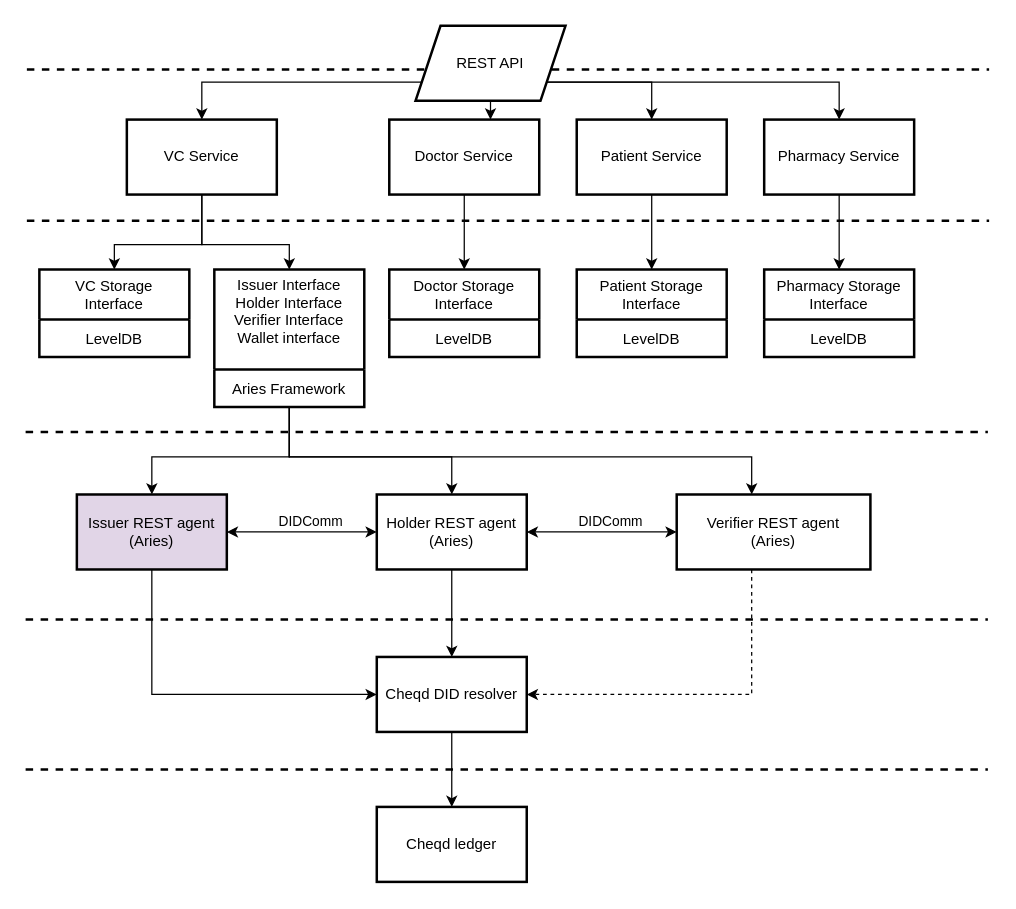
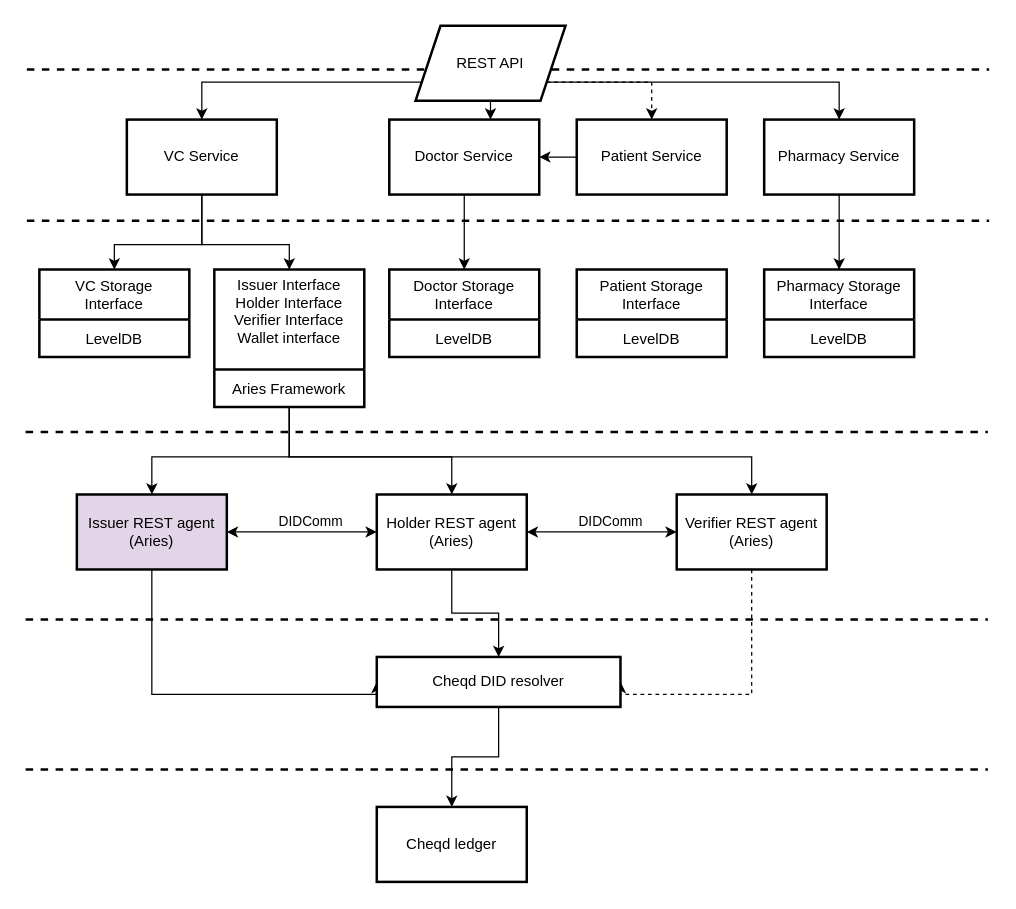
  <mxCell id="0" />
  <mxCell id="1" parent="0" />
  <mxCell id="2" style="edgeStyle=orthogonalEdgeStyle;rounded=0;orthogonalLoop=1;jettySize=auto;html=1;entryX=0.5;entryY=0;entryDx=0;entryDy=0;strokeWidth=1;" edge="1" parent="1" source="3" target="19"><mxGeometry relative="1" as="geometry" /></mxCell>
  <mxCell id="3" value="Doctor Service" style="rounded=0;whiteSpace=wrap;html=1;strokeWidth=2;" vertex="1" parent="1"><mxGeometry x="311" y="95" width="120" height="60" as="geometry" /></mxCell>
  <mxCell id="4" style="edgeStyle=orthogonalEdgeStyle;rounded=0;orthogonalLoop=1;jettySize=auto;html=1;entryX=0.5;entryY=0;entryDx=0;entryDy=0;strokeWidth=1;" edge="1" parent="1" source="6" target="35"><mxGeometry relative="1" as="geometry"><Array as="points"><mxPoint x="161" y="195" /><mxPoint x="91" y="195" /></Array></mxGeometry></mxCell>
  <mxCell id="5" style="edgeStyle=orthogonalEdgeStyle;rounded=0;orthogonalLoop=1;jettySize=auto;html=1;strokeWidth=1;" edge="1" parent="1" source="6" target="17"><mxGeometry relative="1" as="geometry"><Array as="points"><mxPoint x="161" y="195" /><mxPoint x="231" y="195" /></Array></mxGeometry></mxCell>
  <mxCell id="6" value="VC Service" style="rounded=0;whiteSpace=wrap;html=1;strokeWidth=2;" vertex="1" parent="1"><mxGeometry x="101" y="95" width="120" height="60" as="geometry" /></mxCell>
- <mxCell id="7" style="edgeStyle=orthogonalEdgeStyle;rounded=0;orthogonalLoop=1;jettySize=auto;html=1;entryX=0.5;entryY=0;entryDx=0;entryDy=0;strokeWidth=1;" edge="1" parent="1" source="8" target="21"><mxGeometry relative="1" as="geometry" /></mxCell>
+ <mxCell id="7" style="edgeStyle=orthogonalEdgeStyle;rounded=0;orthogonalLoop=1;jettySize=auto;html=1;strokeWidth=1;" edge="1" parent="1" source="8" target="3"><mxGeometry relative="1" as="geometry" /></mxCell>
  <mxCell id="8" value="Patient Service" style="rounded=0;whiteSpace=wrap;html=1;strokeWidth=2;" vertex="1" parent="1"><mxGeometry x="461" y="95" width="120" height="60" as="geometry" /></mxCell>
  <mxCell id="9" style="edgeStyle=orthogonalEdgeStyle;rounded=0;orthogonalLoop=1;jettySize=auto;html=1;entryX=0.5;entryY=0;entryDx=0;entryDy=0;strokeWidth=1;" edge="1" parent="1" source="10" target="23"><mxGeometry relative="1" as="geometry" /></mxCell>
  <mxCell id="10" value="Pharmacy Service" style="rounded=0;whiteSpace=wrap;html=1;strokeWidth=2;" vertex="1" parent="1"><mxGeometry x="611" y="95" width="120" height="60" as="geometry" /></mxCell>
  <mxCell id="11" value="" style="endArrow=none;dashed=1;html=1;rounded=0;strokeWidth=2;" edge="1" parent="1"><mxGeometry width="50" height="50" relative="1" as="geometry"><mxPoint x="21" y="55" as="sourcePoint" /><mxPoint x="791" y="55" as="targetPoint" /></mxGeometry></mxCell>
  <mxCell id="12" value="" style="endArrow=none;dashed=1;html=1;rounded=0;strokeWidth=2;" edge="1" parent="1"><mxGeometry width="50" height="50" relative="1" as="geometry"><mxPoint x="20" y="345" as="sourcePoint" /><mxPoint x="790" y="345" as="targetPoint" /></mxGeometry></mxCell>
  <mxCell id="13" value="" style="endArrow=none;dashed=1;html=1;rounded=0;strokeWidth=2;" edge="1" parent="1"><mxGeometry width="50" height="50" relative="1" as="geometry"><mxPoint x="21" y="176" as="sourcePoint" /><mxPoint x="791" y="176" as="targetPoint" /></mxGeometry></mxCell>
  <mxCell id="14" style="edgeStyle=orthogonalEdgeStyle;rounded=0;orthogonalLoop=1;jettySize=auto;html=1;entryX=0.5;entryY=0;entryDx=0;entryDy=0;strokeWidth=1;" edge="1" parent="1" source="17" target="26"><mxGeometry relative="1" as="geometry"><Array as="points"><mxPoint x="231" y="365" /><mxPoint x="121" y="365" /></Array></mxGeometry></mxCell>
  <mxCell id="15" style="edgeStyle=orthogonalEdgeStyle;rounded=0;orthogonalLoop=1;jettySize=auto;html=1;strokeWidth=1;" edge="1" parent="1" source="17" target="28"><mxGeometry relative="1" as="geometry"><Array as="points"><mxPoint x="231" y="365" /><mxPoint x="361" y="365" /></Array></mxGeometry></mxCell>
  <mxCell id="16" style="edgeStyle=orthogonalEdgeStyle;rounded=0;orthogonalLoop=1;jettySize=auto;html=1;strokeWidth=1;" edge="1" parent="1" source="17" target="30"><mxGeometry relative="1" as="geometry"><Array as="points"><mxPoint x="231" y="365" /><mxPoint x="601" y="365" /></Array></mxGeometry></mxCell>
  <mxCell id="17" value="Issuer Interface&#10;Holder Interface&#10;Verifier Interface&#10;Wallet interface&#10;" style="swimlane;fontStyle=0;childLayout=stackLayout;horizontal=1;startSize=80;horizontalStack=0;resizeParent=1;resizeParentMax=0;resizeLast=0;collapsible=1;marginBottom=0;strokeWidth=2;verticalAlign=middle;align=center;" vertex="1" parent="1"><mxGeometry x="171" y="215" width="120" height="110" as="geometry" /></mxCell>
  <mxCell id="18" value="Aries Framework" style="text;strokeColor=none;fillColor=none;align=center;verticalAlign=middle;spacingLeft=4;spacingRight=4;overflow=hidden;points=[[0,0.5],[1,0.5]];portConstraint=eastwest;rotatable=0;" vertex="1" parent="17"><mxGeometry y="80" width="120" height="30" as="geometry" /></mxCell>
  <mxCell id="19" value="Doctor Storage &#10;Interface" style="swimlane;fontStyle=0;childLayout=stackLayout;horizontal=1;startSize=40;horizontalStack=0;resizeParent=1;resizeParentMax=0;resizeLast=0;collapsible=1;marginBottom=0;strokeWidth=2;" vertex="1" parent="1"><mxGeometry x="311" y="215" width="120" height="70" as="geometry" /></mxCell>
  <mxCell id="20" value="LevelDB" style="text;strokeColor=none;fillColor=none;align=center;verticalAlign=middle;spacingLeft=4;spacingRight=4;overflow=hidden;points=[[0,0.5],[1,0.5]];portConstraint=eastwest;rotatable=0;" vertex="1" parent="19"><mxGeometry y="40" width="120" height="30" as="geometry" /></mxCell>
  <mxCell id="21" value="Patient Storage&#10;Interface" style="swimlane;fontStyle=0;childLayout=stackLayout;horizontal=1;startSize=40;horizontalStack=0;resizeParent=1;resizeParentMax=0;resizeLast=0;collapsible=1;marginBottom=0;strokeWidth=2;" vertex="1" parent="1"><mxGeometry x="461" y="215" width="120" height="70" as="geometry" /></mxCell>
  <mxCell id="22" value="LevelDB" style="text;strokeColor=none;fillColor=none;align=center;verticalAlign=middle;spacingLeft=4;spacingRight=4;overflow=hidden;points=[[0,0.5],[1,0.5]];portConstraint=eastwest;rotatable=0;" vertex="1" parent="21"><mxGeometry y="40" width="120" height="30" as="geometry" /></mxCell>
  <mxCell id="23" value="Pharmacy Storage&#10;Interface" style="swimlane;fontStyle=0;childLayout=stackLayout;horizontal=1;startSize=40;horizontalStack=0;resizeParent=1;resizeParentMax=0;resizeLast=0;collapsible=1;marginBottom=0;strokeWidth=2;" vertex="1" parent="1"><mxGeometry x="611" y="215" width="120" height="70" as="geometry" /></mxCell>
  <mxCell id="24" value="LevelDB" style="text;strokeColor=none;fillColor=none;align=center;verticalAlign=middle;spacingLeft=4;spacingRight=4;overflow=hidden;points=[[0,0.5],[1,0.5]];portConstraint=eastwest;rotatable=0;" vertex="1" parent="23"><mxGeometry y="40" width="120" height="30" as="geometry" /></mxCell>
  <mxCell id="25" style="edgeStyle=orthogonalEdgeStyle;rounded=0;orthogonalLoop=1;jettySize=auto;html=1;entryX=0;entryY=0.5;entryDx=0;entryDy=0;strokeWidth=1;" edge="1" parent="1" source="26" target="41"><mxGeometry relative="1" as="geometry"><Array as="points"><mxPoint x="121" y="555" /></Array></mxGeometry></mxCell>
  <mxCell id="26" value="Issuer REST agent&lt;br&gt;(Aries)" style="rounded=0;whiteSpace=wrap;html=1;strokeWidth=2;fillColor=#e1d5e7;" vertex="1" parent="1"><mxGeometry x="61" y="395" width="120" height="60" as="geometry" /></mxCell>
  <mxCell id="27" value="" style="edgeStyle=orthogonalEdgeStyle;rounded=0;orthogonalLoop=1;jettySize=auto;html=1;strokeWidth=1;" edge="1" parent="1" source="28" target="41"><mxGeometry relative="1" as="geometry" /></mxCell>
  <mxCell id="28" value="Holder REST agent&lt;br&gt;(Aries)" style="rounded=0;whiteSpace=wrap;html=1;strokeWidth=2;" vertex="1" parent="1"><mxGeometry x="301" y="395" width="120" height="60" as="geometry" /></mxCell>
  <mxCell id="29" style="edgeStyle=orthogonalEdgeStyle;rounded=0;orthogonalLoop=1;jettySize=auto;html=1;entryX=1;entryY=0.5;entryDx=0;entryDy=0;strokeWidth=1;dashed=1;" edge="1" parent="1" source="30" target="41"><mxGeometry relative="1" as="geometry"><Array as="points"><mxPoint x="601" y="555" /></Array></mxGeometry></mxCell>
- <mxCell id="30" value="Verifier REST agent&lt;br&gt;(Aries)" style="rounded=0;whiteSpace=wrap;html=1;strokeWidth=2;" vertex="1" parent="1"><mxGeometry x="541" y="395" width="155" height="60" as="geometry" /></mxCell>
+ <mxCell id="30" value="Verifier REST agent&lt;br&gt;(Aries)" style="rounded=0;whiteSpace=wrap;html=1;strokeWidth=2;" vertex="1" parent="1"><mxGeometry x="541" y="395" width="120" height="60" as="geometry" /></mxCell>
  <mxCell id="31" value="" style="endArrow=classic;startArrow=classic;html=1;rounded=0;strokeWidth=1;exitX=1;exitY=0.5;exitDx=0;exitDy=0;entryX=0;entryY=0.5;entryDx=0;entryDy=0;" edge="1" parent="1" source="26" target="28"><mxGeometry width="50" height="50" relative="1" as="geometry"><mxPoint x="601" y="495" as="sourcePoint" /><mxPoint x="261" y="425" as="targetPoint" /></mxGeometry></mxCell>
  <mxCell id="32" value="DIDComm" style="edgeLabel;html=1;align=center;verticalAlign=bottom;resizable=0;points=[];" vertex="1" connectable="0" parent="31"><mxGeometry x="0.275" y="1" relative="1" as="geometry"><mxPoint x="-11" y="1" as="offset" /></mxGeometry></mxCell>
  <mxCell id="33" value="" style="endArrow=classic;startArrow=classic;html=1;rounded=0;strokeWidth=1;" edge="1" parent="1" source="28" target="30"><mxGeometry width="50" height="50" relative="1" as="geometry"><mxPoint x="421" y="424.5" as="sourcePoint" /><mxPoint x="541" y="424.5" as="targetPoint" /></mxGeometry></mxCell>
  <mxCell id="34" value="DIDComm" style="edgeLabel;html=1;align=center;verticalAlign=bottom;resizable=0;points=[];" vertex="1" connectable="0" parent="33"><mxGeometry x="0.275" y="1" relative="1" as="geometry"><mxPoint x="-11" y="1" as="offset" /></mxGeometry></mxCell>
  <mxCell id="35" value="VC Storage &#10;Interface" style="swimlane;fontStyle=0;childLayout=stackLayout;horizontal=1;startSize=40;horizontalStack=0;resizeParent=1;resizeParentMax=0;resizeLast=0;collapsible=1;marginBottom=0;strokeWidth=2;" vertex="1" parent="1"><mxGeometry x="31" y="215" width="120" height="70" as="geometry" /></mxCell>
  <mxCell id="36" value="LevelDB" style="text;strokeColor=none;fillColor=none;align=center;verticalAlign=middle;spacingLeft=4;spacingRight=4;overflow=hidden;points=[[0,0.5],[1,0.5]];portConstraint=eastwest;rotatable=0;" vertex="1" parent="35"><mxGeometry y="40" width="120" height="30" as="geometry" /></mxCell>
  <mxCell id="37" value="" style="endArrow=none;dashed=1;html=1;rounded=0;strokeWidth=2;" edge="1" parent="1"><mxGeometry width="50" height="50" relative="1" as="geometry"><mxPoint x="20" y="495" as="sourcePoint" /><mxPoint x="790" y="495" as="targetPoint" /></mxGeometry></mxCell>
  <mxCell id="38" value="Cheqd ledger" style="rounded=0;whiteSpace=wrap;html=1;strokeWidth=2;" vertex="1" parent="1"><mxGeometry x="301" y="645" width="120" height="60" as="geometry" /></mxCell>
  <mxCell id="39" value="" style="endArrow=none;dashed=1;html=1;rounded=0;strokeWidth=2;" edge="1" parent="1"><mxGeometry width="50" height="50" relative="1" as="geometry"><mxPoint x="20" y="615" as="sourcePoint" /><mxPoint x="790" y="615" as="targetPoint" /></mxGeometry></mxCell>
  <mxCell id="40" value="" style="edgeStyle=orthogonalEdgeStyle;rounded=0;orthogonalLoop=1;jettySize=auto;html=1;strokeWidth=1;" edge="1" parent="1" source="41" target="38"><mxGeometry relative="1" as="geometry" /></mxCell>
- <mxCell id="41" value="Cheqd DID resolver" style="rounded=0;whiteSpace=wrap;html=1;strokeWidth=2;" vertex="1" parent="1"><mxGeometry x="301" y="525" width="120" height="60" as="geometry" /></mxCell>
+ <mxCell id="41" value="Cheqd DID resolver" style="rounded=0;whiteSpace=wrap;html=1;strokeWidth=2;" vertex="1" parent="1"><mxGeometry x="301" y="525" width="195" height="40" as="geometry" /></mxCell>
  <mxCell id="42" value="" style="edgeStyle=orthogonalEdgeStyle;rounded=0;orthogonalLoop=1;jettySize=auto;html=1;strokeWidth=1;" edge="1" parent="1" source="46" target="3"><mxGeometry relative="1" as="geometry"><Array as="points"><mxPoint x="392" y="65" /><mxPoint x="371" y="65" /></Array></mxGeometry></mxCell>
- <mxCell id="43" style="edgeStyle=orthogonalEdgeStyle;rounded=0;orthogonalLoop=1;jettySize=auto;html=1;entryX=0.5;entryY=0;entryDx=0;entryDy=0;strokeWidth=1;" edge="1" parent="1" source="46" target="8"><mxGeometry relative="1" as="geometry"><Array as="points"><mxPoint x="392" y="65" /><mxPoint x="521" y="65" /></Array></mxGeometry></mxCell>
+ <mxCell id="43" style="edgeStyle=orthogonalEdgeStyle;rounded=0;orthogonalLoop=1;jettySize=auto;html=1;entryX=0.5;entryY=0;entryDx=0;entryDy=0;strokeWidth=1;dashed=1;" edge="1" parent="1" source="46" target="8"><mxGeometry relative="1" as="geometry"><Array as="points"><mxPoint x="392" y="65" /><mxPoint x="521" y="65" /></Array></mxGeometry></mxCell>
  <mxCell id="44" style="edgeStyle=orthogonalEdgeStyle;rounded=0;orthogonalLoop=1;jettySize=auto;html=1;entryX=0.5;entryY=0;entryDx=0;entryDy=0;strokeWidth=1;" edge="1" parent="1" source="46" target="6"><mxGeometry relative="1" as="geometry"><Array as="points"><mxPoint x="392" y="65" /><mxPoint x="161" y="65" /></Array></mxGeometry></mxCell>
  <mxCell id="45" style="edgeStyle=orthogonalEdgeStyle;rounded=0;orthogonalLoop=1;jettySize=auto;html=1;strokeWidth=1;" edge="1" parent="1" source="46" target="10"><mxGeometry relative="1" as="geometry"><Array as="points"><mxPoint x="392" y="65" /><mxPoint x="671" y="65" /></Array></mxGeometry></mxCell>
  <mxCell id="46" value="REST API" style="shape=parallelogram;perimeter=parallelogramPerimeter;whiteSpace=wrap;html=1;fixedSize=1;strokeWidth=2;" vertex="1" parent="1"><mxGeometry x="332" y="20" width="120" height="60" as="geometry" /></mxCell>
